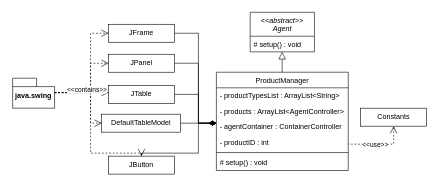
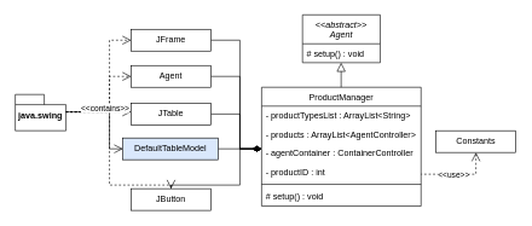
  <mxCell id="0" />
  <mxCell id="1" parent="0" />
  <mxCell id="2" value="&lt;&lt;abstract&gt;&gt;&#10;Agent" style="swimlane;fontStyle=2;align=center;verticalAlign=top;childLayout=stackLayout;horizontal=1;startSize=40;horizontalStack=0;resizeParent=1;resizeLast=0;collapsible=1;marginBottom=0;rounded=0;shadow=0;strokeWidth=1;" parent="1" vertex="1"><mxGeometry x="416.38" y="20" width="107.25" height="66" as="geometry"><mxRectangle x="230" y="140" width="160" height="26" as="alternateBounds" /></mxGeometry></mxCell>
  <mxCell id="3" value="# setup() : void" style="text;align=left;verticalAlign=top;spacingLeft=4;spacingRight=4;overflow=hidden;rotatable=0;points=[[0,0.5],[1,0.5]];portConstraint=eastwest;" parent="2" vertex="1"><mxGeometry y="40" width="107.25" height="26" as="geometry" /></mxCell>
  <mxCell id="4" value="ProductManager" style="swimlane;fontStyle=0;align=center;verticalAlign=top;childLayout=stackLayout;horizontal=1;startSize=26;horizontalStack=0;resizeParent=1;resizeLast=0;collapsible=1;marginBottom=0;rounded=0;shadow=0;strokeWidth=1;" parent="1" vertex="1"><mxGeometry x="360" y="120" width="220" height="164" as="geometry"><mxRectangle x="130" y="380" width="160" height="26" as="alternateBounds" /></mxGeometry></mxCell>
  <mxCell id="5" value="- productTypesList : ArrayList&lt;String&gt;" style="text;align=left;verticalAlign=top;spacingLeft=4;spacingRight=4;overflow=hidden;rotatable=0;points=[[0,0.5],[1,0.5]];portConstraint=eastwest;" parent="4" vertex="1"><mxGeometry y="26" width="220" height="26" as="geometry" /></mxCell>
  <mxCell id="6" value="- products : ArrayList&lt;AgentController&gt;" style="text;align=left;verticalAlign=top;spacingLeft=4;spacingRight=4;overflow=hidden;rotatable=0;points=[[0,0.5],[1,0.5]];portConstraint=eastwest;" parent="4" vertex="1"><mxGeometry y="52" width="220" height="26" as="geometry" /></mxCell>
  <mxCell id="7" value="- agentContainer : ContainerController" style="text;align=left;verticalAlign=top;spacingLeft=4;spacingRight=4;overflow=hidden;rotatable=0;points=[[0,0.5],[1,0.5]];portConstraint=eastwest;rounded=0;shadow=0;html=0;" parent="4" vertex="1"><mxGeometry y="78" width="220" height="26" as="geometry" /></mxCell>
  <mxCell id="8" value="- productID : int" style="text;align=left;verticalAlign=top;spacingLeft=4;spacingRight=4;overflow=hidden;rotatable=0;points=[[0,0.5],[1,0.5]];portConstraint=eastwest;rounded=0;shadow=0;html=0;" parent="4" vertex="1"><mxGeometry y="104" width="220" height="26" as="geometry" /></mxCell>
  <mxCell id="9" value="" style="line;html=1;strokeWidth=1;align=left;verticalAlign=middle;spacingTop=-1;spacingLeft=3;spacingRight=3;rotatable=0;labelPosition=right;points=[];portConstraint=eastwest;" parent="4" vertex="1"><mxGeometry y="130" width="220" height="8" as="geometry" /></mxCell>
  <mxCell id="10" value="# setup() : void" style="text;align=left;verticalAlign=top;spacingLeft=4;spacingRight=4;overflow=hidden;rotatable=0;points=[[0,0.5],[1,0.5]];portConstraint=eastwest;fontStyle=0" parent="4" vertex="1"><mxGeometry y="138" width="220" height="26" as="geometry" /></mxCell>
  <mxCell id="11" value="" style="endArrow=block;endSize=10;endFill=0;shadow=0;strokeWidth=1;rounded=0;curved=0;edgeStyle=elbowEdgeStyle;elbow=vertical;" parent="1" edge="1"><mxGeometry width="160" relative="1" as="geometry"><mxPoint x="469.72" y="120" as="sourcePoint" /><mxPoint x="469.72" y="86" as="targetPoint" /><Array as="points" /></mxGeometry></mxCell>
  <mxCell id="12" style="edgeStyle=orthogonalEdgeStyle;rounded=0;orthogonalLoop=1;jettySize=auto;html=1;endArrow=diamondThin;endFill=1;startSize=10;endSize=10;exitX=1;exitY=0.5;exitDx=0;exitDy=0;" parent="1" source="13" edge="1"><mxGeometry relative="1" as="geometry"><mxPoint x="360" y="205.029" as="targetPoint" /><Array as="points"><mxPoint x="330" y="105" /><mxPoint x="330" y="205" /></Array></mxGeometry></mxCell>
- <mxCell id="13" value="JPanel" style="rounded=0;whiteSpace=wrap;html=1;" parent="1" vertex="1"><mxGeometry x="180" y="90" width="110" height="30" as="geometry" /></mxCell>
+ <mxCell id="13" value="Agent" style="rounded=0;whiteSpace=wrap;html=1;" parent="1" vertex="1"><mxGeometry x="180" y="90" width="110" height="30" as="geometry" /></mxCell>
  <mxCell id="14" style="edgeStyle=orthogonalEdgeStyle;rounded=0;orthogonalLoop=1;jettySize=auto;html=1;endArrow=diamondThin;endFill=1;startSize=10;endSize=10;exitX=1;exitY=0.5;exitDx=0;exitDy=0;" parent="1" source="15" edge="1"><mxGeometry relative="1" as="geometry"><mxPoint x="360" y="205.029" as="targetPoint" /><Array as="points"><mxPoint x="330" y="157" /><mxPoint x="330" y="205" /></Array></mxGeometry></mxCell>
  <mxCell id="15" value="JTable" style="rounded=0;whiteSpace=wrap;html=1;" parent="1" vertex="1"><mxGeometry x="180" y="142" width="110" height="30" as="geometry" /></mxCell>
  <mxCell id="16" style="edgeStyle=orthogonalEdgeStyle;rounded=0;orthogonalLoop=1;jettySize=auto;html=1;endArrow=diamondThin;endFill=1;startSize=10;endSize=10;exitX=1;exitY=0.5;exitDx=0;exitDy=0;" parent="1" source="17" edge="1"><mxGeometry relative="1" as="geometry"><mxPoint x="360" y="205.029" as="targetPoint" /><Array as="points"><mxPoint x="345" y="205" /><mxPoint x="345" y="205" /></Array></mxGeometry></mxCell>
- <mxCell id="17" value="DefaultTableModel" style="rounded=0;whiteSpace=wrap;html=1;" parent="1" vertex="1"><mxGeometry x="168.62" y="190" width="131.38" height="30" as="geometry" /></mxCell>
+ <mxCell id="17" value="DefaultTableModel" style="rounded=0;whiteSpace=wrap;html=1;fillColor=#dae8fc;" parent="1" vertex="1"><mxGeometry x="168.62" y="190" width="131.38" height="30" as="geometry" /></mxCell>
  <mxCell id="18" style="edgeStyle=orthogonalEdgeStyle;rounded=0;orthogonalLoop=1;jettySize=auto;html=1;endArrow=diamondThin;endFill=1;startSize=10;endSize=10;" parent="1" source="19" edge="1"><mxGeometry relative="1" as="geometry"><mxPoint x="289" y="295" as="sourcePoint" /><mxPoint x="360" y="205.029" as="targetPoint" /><Array as="points"><mxPoint x="330" y="255" /><mxPoint x="330" y="205" /></Array></mxGeometry></mxCell>
  <mxCell id="19" value="JButton" style="rounded=0;whiteSpace=wrap;html=1;" parent="1" vertex="1"><mxGeometry x="180" y="260" width="110" height="30" as="geometry" /></mxCell>
  <mxCell id="20" style="edgeStyle=orthogonalEdgeStyle;rounded=0;orthogonalLoop=1;jettySize=auto;html=1;endSize=10;endArrow=diamondThin;endFill=1;" parent="1" source="21" edge="1"><mxGeometry relative="1" as="geometry"><mxPoint x="360" y="205.029" as="targetPoint" /><Array as="points"><mxPoint x="330" y="55" /><mxPoint x="330" y="205" /></Array></mxGeometry></mxCell>
  <mxCell id="21" value="JFrame" style="rounded=0;whiteSpace=wrap;html=1;" parent="1" vertex="1"><mxGeometry x="180" y="40" width="110" height="30" as="geometry" /></mxCell>
  <mxCell id="22" value="Constants" style="rounded=0;whiteSpace=wrap;html=1;" parent="1" vertex="1"><mxGeometry x="600.69" y="180" width="110" height="30" as="geometry" /></mxCell>
  <mxCell id="23" style="edgeStyle=orthogonalEdgeStyle;rounded=0;orthogonalLoop=1;jettySize=auto;html=1;endSize=10;endArrow=none;endFill=0;dashed=1;startArrow=open;startFill=0;startSize=10;" parent="1" source="22" target="4" edge="1"><mxGeometry relative="1" as="geometry"><mxPoint x="666" y="90" as="sourcePoint" /><mxPoint x="575" y="260" as="targetPoint" /><Array as="points"><mxPoint x="656" y="240" /></Array></mxGeometry></mxCell>
  <mxCell id="24" value="&amp;lt;&amp;lt;use&amp;gt;&amp;gt;" style="edgeLabel;html=1;align=center;verticalAlign=middle;resizable=0;points=[];" parent="23" vertex="1" connectable="0"><mxGeometry x="0.161" relative="1" as="geometry"><mxPoint as="offset" /></mxGeometry></mxCell>
  <mxCell id="25" style="edgeStyle=orthogonalEdgeStyle;rounded=0;orthogonalLoop=1;jettySize=auto;html=1;dashed=1;endArrow=open;endFill=0;endSize=10;" edge="1" parent="1" source="27" target="21"><mxGeometry relative="1" as="geometry"><mxPoint x="211" y="45" as="targetPoint" /><Array as="points"><mxPoint x="150" y="154" /><mxPoint x="150" y="55" /></Array></mxGeometry></mxCell>
  <mxCell id="26" style="edgeStyle=orthogonalEdgeStyle;rounded=0;orthogonalLoop=1;jettySize=auto;html=1;dashed=1;endArrow=open;endFill=0;endSize=10;" edge="1" parent="1" source="27" target="13"><mxGeometry relative="1" as="geometry"><mxPoint x="211" y="95" as="targetPoint" /><Array as="points"><mxPoint x="150" y="154" /><mxPoint x="150" y="105" /></Array></mxGeometry></mxCell>
  <mxCell id="27" value="java.swing" style="shape=folder;fontStyle=1;spacingTop=10;tabWidth=40;tabHeight=14;tabPosition=left;html=1;whiteSpace=wrap;" vertex="1" parent="1"><mxGeometry x="20" y="130" width="70" height="50" as="geometry" /></mxCell>
  <mxCell id="28" style="edgeStyle=orthogonalEdgeStyle;rounded=0;orthogonalLoop=1;jettySize=auto;html=1;dashed=1;endArrow=open;endFill=0;endSize=10;" edge="1" parent="1" source="27" target="15"><mxGeometry relative="1" as="geometry"><mxPoint x="110" y="164" as="sourcePoint" /><mxPoint x="151" y="106" as="targetPoint" /><Array as="points"><mxPoint x="170" y="154" /><mxPoint x="170" y="154" /></Array></mxGeometry></mxCell>
- <mxCell id="29" style="edgeStyle=orthogonalEdgeStyle;rounded=0;orthogonalLoop=1;jettySize=auto;html=1;dashed=1;endArrow=open;endFill=0;endSize=10;" edge="1" parent="1" source="27" target="17"><mxGeometry relative="1" as="geometry"><mxPoint x="120" y="174" as="sourcePoint" /><mxPoint x="140" y="154" as="targetPoint" /><Array as="points"><mxPoint x="150" y="154" /><mxPoint x="150" y="205" /></Array></mxGeometry></mxCell>
+ <mxCell id="29" style="edgeStyle=orthogonalEdgeStyle;rounded=0;orthogonalLoop=1;jettySize=auto;html=1;dashed=0;endArrow=open;endFill=0;endSize=10;" edge="1" parent="1" source="27" target="17"><mxGeometry relative="1" as="geometry"><mxPoint x="120" y="174" as="sourcePoint" /><mxPoint x="140" y="154" as="targetPoint" /><Array as="points"><mxPoint x="150" y="154" /><mxPoint x="150" y="205" /></Array></mxGeometry></mxCell>
  <mxCell id="30" style="edgeStyle=orthogonalEdgeStyle;rounded=0;orthogonalLoop=1;jettySize=auto;html=1;dashed=1;endArrow=open;endFill=0;endSize=10;" edge="1" parent="1" source="27" target="19"><mxGeometry relative="1" as="geometry"><mxPoint x="110" y="164" as="sourcePoint" /><mxPoint x="151" y="204" as="targetPoint" /><Array as="points"><mxPoint x="150" y="154" /><mxPoint x="150" y="255" /></Array></mxGeometry></mxCell>
  <mxCell id="31" value="&amp;lt;&amp;lt;contains&amp;gt;&amp;gt;" style="edgeLabel;html=1;align=center;verticalAlign=middle;resizable=0;points=[];" vertex="1" connectable="0" parent="30"><mxGeometry x="-0.505" relative="1" as="geometry"><mxPoint x="-7" y="-8" as="offset" /></mxGeometry></mxCell>
